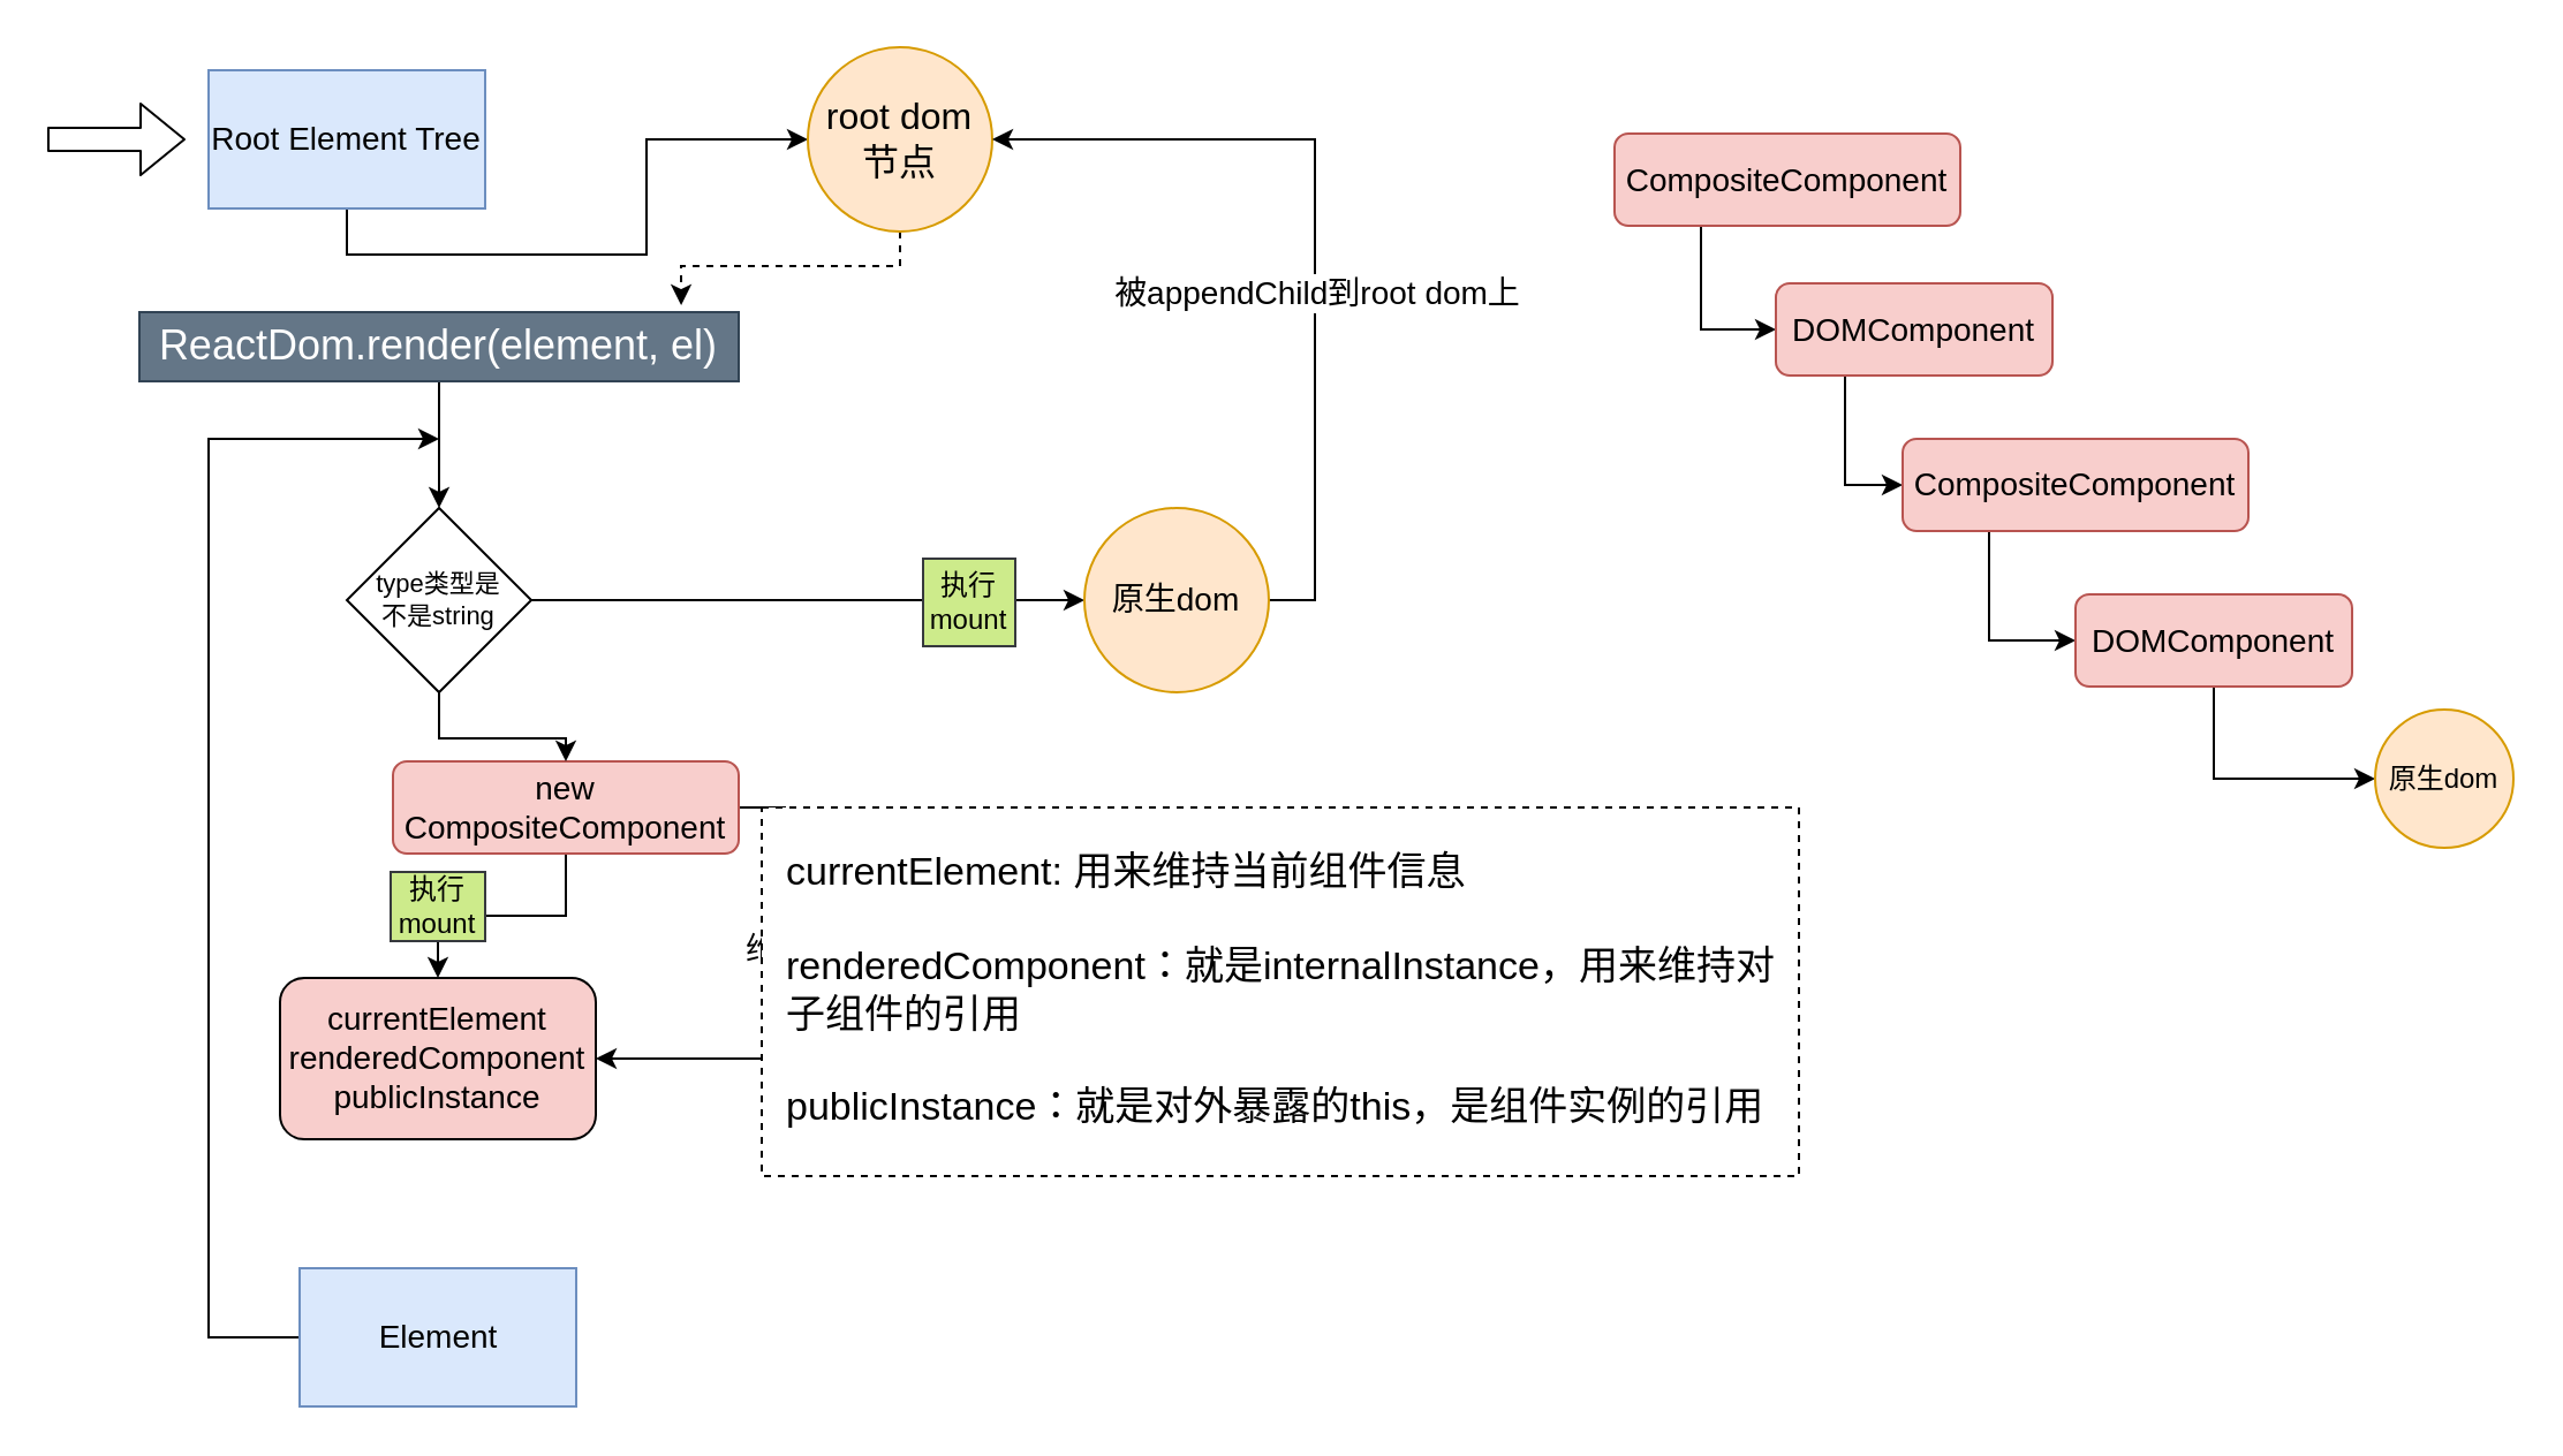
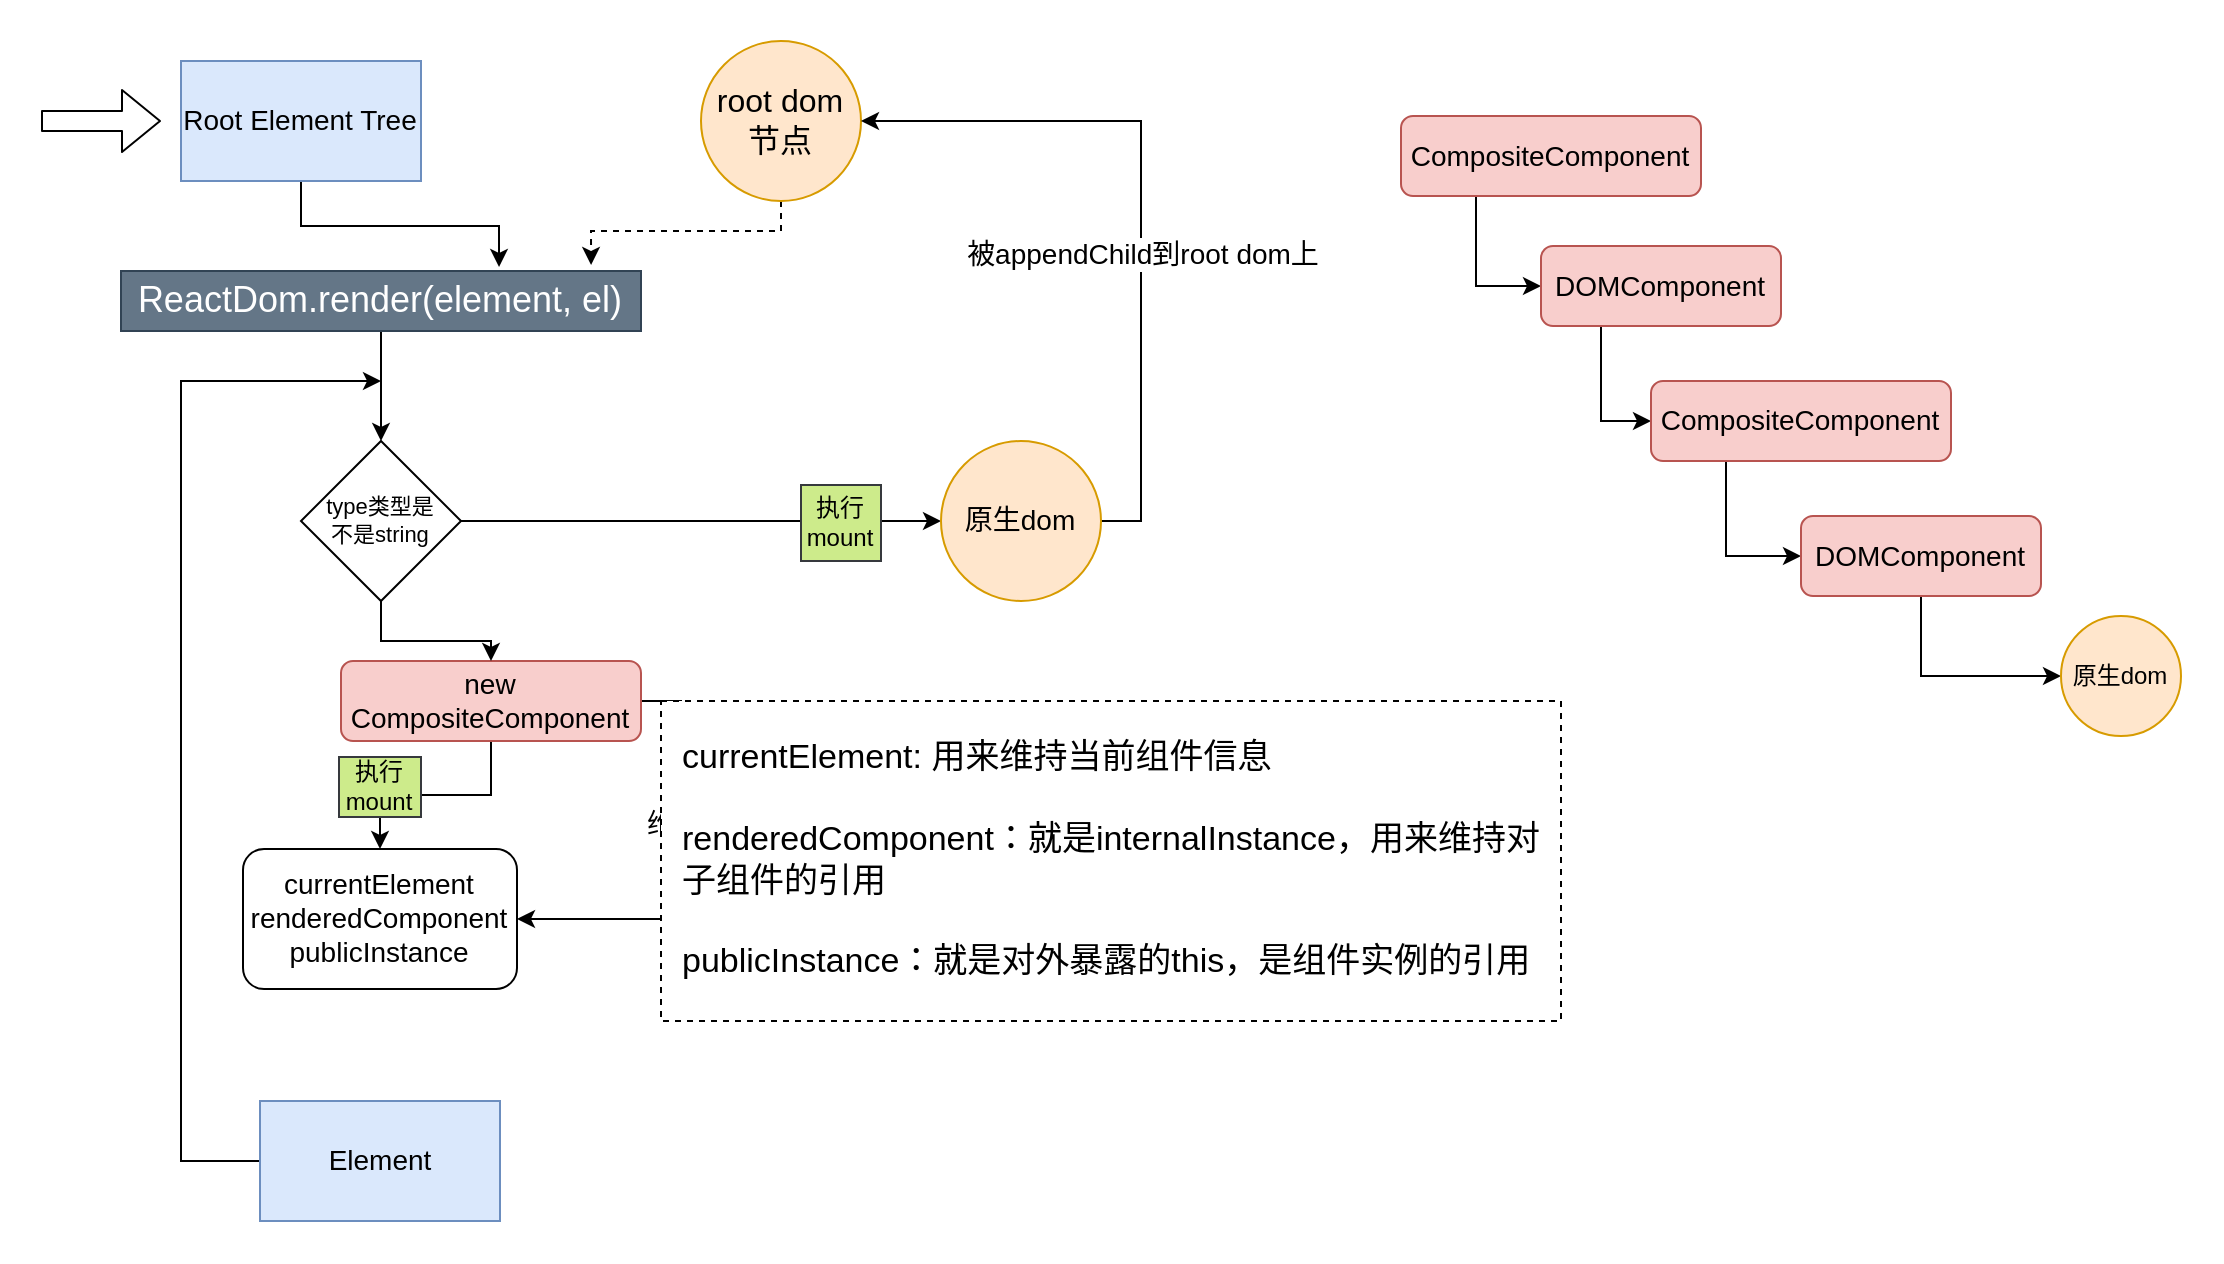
  <mxCell id="0" />
  <mxCell id="1" parent="0" />
- <mxCell id="2" style="edgeStyle=orthogonalEdgeStyle;rounded=0;orthogonalLoop=1;jettySize=auto;html=1;exitX=0.5;exitY=1;exitDx=0;exitDy=0;fontSize=18;" edge="1" parent="1" source="3" target="7"><mxGeometry relative="1" as="geometry" /></mxCell>
+ <mxCell id="2" style="edgeStyle=orthogonalEdgeStyle;rounded=0;orthogonalLoop=1;jettySize=auto;html=1;exitX=0.5;exitY=1;exitDx=0;exitDy=0;entryX=0.727;entryY=-0.067;entryDx=0;entryDy=0;entryPerimeter=0;fontSize=18;" edge="1" parent="1" source="3" target="5"><mxGeometry relative="1" as="geometry" /></mxCell>
  <mxCell id="3" value="Root Element Tree" style="rounded=0;whiteSpace=wrap;html=1;fontSize=14;fillColor=#dae8fc;strokeColor=#6c8ebf;" vertex="1" parent="1"><mxGeometry x="90" y="30" width="120" height="60" as="geometry" /></mxCell>
  <mxCell id="4" style="edgeStyle=orthogonalEdgeStyle;rounded=0;orthogonalLoop=1;jettySize=auto;html=1;exitX=0.5;exitY=1;exitDx=0;exitDy=0;entryX=0.5;entryY=0;entryDx=0;entryDy=0;fontSize=18;" edge="1" parent="1" source="5" target="9"><mxGeometry relative="1" as="geometry" /></mxCell>
  <mxCell id="5" value="ReactDom.render(element, el)" style="text;html=1;strokeColor=#314354;fillColor=#647687;align=center;verticalAlign=middle;whiteSpace=wrap;rounded=0;fontSize=18;fontColor=#ffffff;" vertex="1" parent="1"><mxGeometry x="60" y="135" width="260" height="30" as="geometry" /></mxCell>
  <mxCell id="6" style="edgeStyle=orthogonalEdgeStyle;rounded=0;orthogonalLoop=1;jettySize=auto;html=1;exitX=0.5;exitY=1;exitDx=0;exitDy=0;entryX=0.904;entryY=-0.1;entryDx=0;entryDy=0;entryPerimeter=0;fontSize=18;dashed=1;" edge="1" parent="1" source="7" target="5"><mxGeometry relative="1" as="geometry"><Array as="points"><mxPoint x="390" y="115" /><mxPoint x="295" y="115" /></Array></mxGeometry></mxCell>
  <mxCell id="7" value="root dom节点" style="ellipse;whiteSpace=wrap;html=1;aspect=fixed;fontSize=16;fillColor=#ffe6cc;strokeColor=#d79b00;" vertex="1" parent="1"><mxGeometry x="350" y="20" width="80" height="80" as="geometry" /></mxCell>
  <mxCell id="8" value="" style="edgeStyle=orthogonalEdgeStyle;rounded=0;orthogonalLoop=1;jettySize=auto;html=1;fontSize=14;entryX=0;entryY=0.5;entryDx=0;entryDy=0;" edge="1" parent="1" source="9" target="12"><mxGeometry relative="1" as="geometry"><mxPoint x="310" y="300" as="targetPoint" /></mxGeometry></mxCell>
  <mxCell id="9" value="type类型是&lt;br style=&quot;font-size: 11px&quot;&gt;不是string&lt;br style=&quot;font-size: 11px&quot;&gt;" style="rhombus;whiteSpace=wrap;html=1;fontSize=11;" vertex="1" parent="1"><mxGeometry x="150" y="220" width="80" height="80" as="geometry" /></mxCell>
  <mxCell id="10" style="edgeStyle=orthogonalEdgeStyle;rounded=0;orthogonalLoop=1;jettySize=auto;html=1;exitX=1;exitY=0.5;exitDx=0;exitDy=0;entryX=1;entryY=0.5;entryDx=0;entryDy=0;fontSize=14;" edge="1" parent="1" source="12" target="7"><mxGeometry relative="1" as="geometry"><Array as="points"><mxPoint x="570" y="260" /><mxPoint x="570" y="60" /></Array></mxGeometry></mxCell>
  <mxCell id="11" value="被appendChild到root dom上" style="text;html=1;resizable=0;points=[];align=center;verticalAlign=middle;labelBackgroundColor=#ffffff;fontSize=14;" vertex="1" connectable="0" parent="10"><mxGeometry x="0.185" relative="1" as="geometry"><mxPoint y="59" as="offset" /></mxGeometry></mxCell>
  <mxCell id="12" value="原生dom" style="ellipse;whiteSpace=wrap;html=1;aspect=fixed;fontSize=14;fillColor=#ffe6cc;strokeColor=#d79b00;" vertex="1" parent="1"><mxGeometry x="470" y="220" width="80" height="80" as="geometry" /></mxCell>
- <mxCell id="13" value="currentElement&lt;br&gt;renderedComponent&lt;br&gt;publicInstance&lt;br&gt;" style="rounded=1;whiteSpace=wrap;html=1;fontSize=14;fillColor=#f8cecc;" vertex="1" parent="1"><mxGeometry x="121" y="424" width="137" height="70" as="geometry" /></mxCell>
+ <mxCell id="13" value="currentElement&lt;br&gt;renderedComponent&lt;br&gt;publicInstance&lt;br&gt;" style="rounded=1;whiteSpace=wrap;html=1;fontSize=14;" vertex="1" parent="1"><mxGeometry x="121" y="424" width="137" height="70" as="geometry" /></mxCell>
  <mxCell id="14" style="edgeStyle=orthogonalEdgeStyle;rounded=0;orthogonalLoop=1;jettySize=auto;html=1;exitX=0;exitY=0.5;exitDx=0;exitDy=0;fontSize=14;" edge="1" parent="1" source="15"><mxGeometry relative="1" as="geometry"><mxPoint x="190" y="190" as="targetPoint" /><Array as="points"><mxPoint x="90" y="580" /><mxPoint x="90" y="190" /></Array></mxGeometry></mxCell>
  <mxCell id="15" value="Element" style="rounded=0;whiteSpace=wrap;html=1;fontSize=14;fillColor=#dae8fc;strokeColor=#6c8ebf;" vertex="1" parent="1"><mxGeometry x="129.5" y="550" width="120" height="60" as="geometry" /></mxCell>
  <mxCell id="16" value="" style="shape=flexArrow;endArrow=classic;html=1;fontSize=14;" edge="1" parent="1"><mxGeometry width="50" height="50" relative="1" as="geometry"><mxPoint x="20" y="60" as="sourcePoint" /><mxPoint x="80" y="60" as="targetPoint" /></mxGeometry></mxCell>
  <mxCell id="17" style="edgeStyle=orthogonalEdgeStyle;rounded=0;orthogonalLoop=1;jettySize=auto;html=1;exitX=0.5;exitY=1;exitDx=0;exitDy=0;entryX=0.5;entryY=0;entryDx=0;entryDy=0;fontSize=12;" edge="1" parent="1" source="20" target="13"><mxGeometry relative="1" as="geometry" /></mxCell>
  <mxCell id="18" style="edgeStyle=orthogonalEdgeStyle;rounded=0;orthogonalLoop=1;jettySize=auto;html=1;exitX=1;exitY=0.5;exitDx=0;exitDy=0;entryX=1;entryY=0.5;entryDx=0;entryDy=0;fontSize=14;" edge="1" parent="1" source="20" target="13"><mxGeometry relative="1" as="geometry" /></mxCell>
  <mxCell id="19" value="维持" style="text;html=1;resizable=0;points=[];align=center;verticalAlign=middle;labelBackgroundColor=#ffffff;fontSize=14;" vertex="1" connectable="0" parent="18"><mxGeometry x="-0.232" y="-4" relative="1" as="geometry"><mxPoint as="offset" /></mxGeometry></mxCell>
  <mxCell id="20" value="new&lt;br&gt;CompositeComponent" style="rounded=1;whiteSpace=wrap;html=1;fontSize=14;fillColor=#f8cecc;strokeColor=#b85450;" vertex="1" parent="1"><mxGeometry x="170" y="330" width="150" height="40" as="geometry" /></mxCell>
  <mxCell id="21" style="edgeStyle=orthogonalEdgeStyle;rounded=0;orthogonalLoop=1;jettySize=auto;html=1;exitX=0.25;exitY=1;exitDx=0;exitDy=0;entryX=0;entryY=0.5;entryDx=0;entryDy=0;fontSize=12;" edge="1" parent="1" source="22" target="24"><mxGeometry relative="1" as="geometry" /></mxCell>
  <mxCell id="22" value="CompositeComponent" style="rounded=1;whiteSpace=wrap;html=1;fontSize=14;fillColor=#f8cecc;strokeColor=#b85450;" vertex="1" parent="1"><mxGeometry x="700" y="57.5" width="150" height="40" as="geometry" /></mxCell>
  <mxCell id="23" style="edgeStyle=orthogonalEdgeStyle;rounded=0;orthogonalLoop=1;jettySize=auto;html=1;exitX=0.25;exitY=1;exitDx=0;exitDy=0;entryX=0;entryY=0.5;entryDx=0;entryDy=0;fontSize=12;" edge="1" parent="1" source="24" target="26"><mxGeometry relative="1" as="geometry" /></mxCell>
  <mxCell id="24" value="DOMComponent" style="rounded=1;whiteSpace=wrap;html=1;fontSize=14;fillColor=#f8cecc;strokeColor=#b85450;" vertex="1" parent="1"><mxGeometry x="770" y="122.5" width="120" height="40" as="geometry" /></mxCell>
  <mxCell id="25" style="edgeStyle=orthogonalEdgeStyle;rounded=0;orthogonalLoop=1;jettySize=auto;html=1;exitX=0.25;exitY=1;exitDx=0;exitDy=0;entryX=0;entryY=0.5;entryDx=0;entryDy=0;fontSize=12;" edge="1" parent="1" source="26" target="28"><mxGeometry relative="1" as="geometry" /></mxCell>
  <mxCell id="26" value="CompositeComponent" style="rounded=1;whiteSpace=wrap;html=1;fontSize=14;fillColor=#f8cecc;strokeColor=#b85450;" vertex="1" parent="1"><mxGeometry x="825" y="190" width="150" height="40" as="geometry" /></mxCell>
  <mxCell id="27" style="edgeStyle=orthogonalEdgeStyle;rounded=0;orthogonalLoop=1;jettySize=auto;html=1;exitX=0.5;exitY=1;exitDx=0;exitDy=0;entryX=0;entryY=0.5;entryDx=0;entryDy=0;fontSize=12;" edge="1" parent="1" source="28" target="32"><mxGeometry relative="1" as="geometry" /></mxCell>
  <mxCell id="28" value="DOMComponent" style="rounded=1;whiteSpace=wrap;html=1;fontSize=14;fillColor=#f8cecc;strokeColor=#b85450;" vertex="1" parent="1"><mxGeometry x="900" y="257.5" width="120" height="40" as="geometry" /></mxCell>
  <mxCell id="29" value="" style="edgeStyle=orthogonalEdgeStyle;rounded=0;orthogonalLoop=1;jettySize=auto;html=1;exitX=0.5;exitY=1;exitDx=0;exitDy=0;fontSize=14;" edge="1" parent="1" source="9" target="20"><mxGeometry x="-0.818" y="-10" relative="1" as="geometry"><mxPoint x="190" y="330" as="targetPoint" /><mxPoint x="190" y="300" as="sourcePoint" /><mxPoint as="offset" /></mxGeometry></mxCell>
  <mxCell id="30" value="执行mount" style="text;html=1;strokeColor=#36393d;fillColor=#cdeb8b;align=center;verticalAlign=middle;whiteSpace=wrap;rounded=0;fontSize=12;" vertex="1" parent="1"><mxGeometry x="169" y="378" width="41" height="30" as="geometry" /></mxCell>
  <mxCell id="31" value="执行mount" style="text;html=1;strokeColor=#36393d;fillColor=#cdeb8b;align=center;verticalAlign=middle;whiteSpace=wrap;rounded=0;fontSize=12;" vertex="1" parent="1"><mxGeometry x="400" y="242" width="40" height="38" as="geometry" /></mxCell>
  <mxCell id="32" value="原生dom" style="ellipse;whiteSpace=wrap;html=1;aspect=fixed;fontSize=12;fillColor=#ffe6cc;strokeColor=#d79b00;" vertex="1" parent="1"><mxGeometry x="1030" y="307.5" width="60" height="60" as="geometry" /></mxCell>
  <mxCell id="33" value="currentElement: 用来维持当前组件信息&lt;br style=&quot;font-size: 17px;&quot;&gt;&lt;br style=&quot;font-size: 17px;&quot;&gt;renderedComponent：就是internalInstance，用来维持对子组件的引用&lt;br style=&quot;font-size: 17px;&quot;&gt;&lt;br style=&quot;font-size: 17px;&quot;&gt;publicInstance：就是对外暴露的this，是组件实例的引用&lt;br style=&quot;font-size: 17px;&quot;&gt;" style="rounded=0;whiteSpace=wrap;html=1;fontSize=17;dashed=1;align=left;spacingLeft=9;" vertex="1" parent="1"><mxGeometry x="330" y="350" width="450" height="160" as="geometry" /></mxCell>
